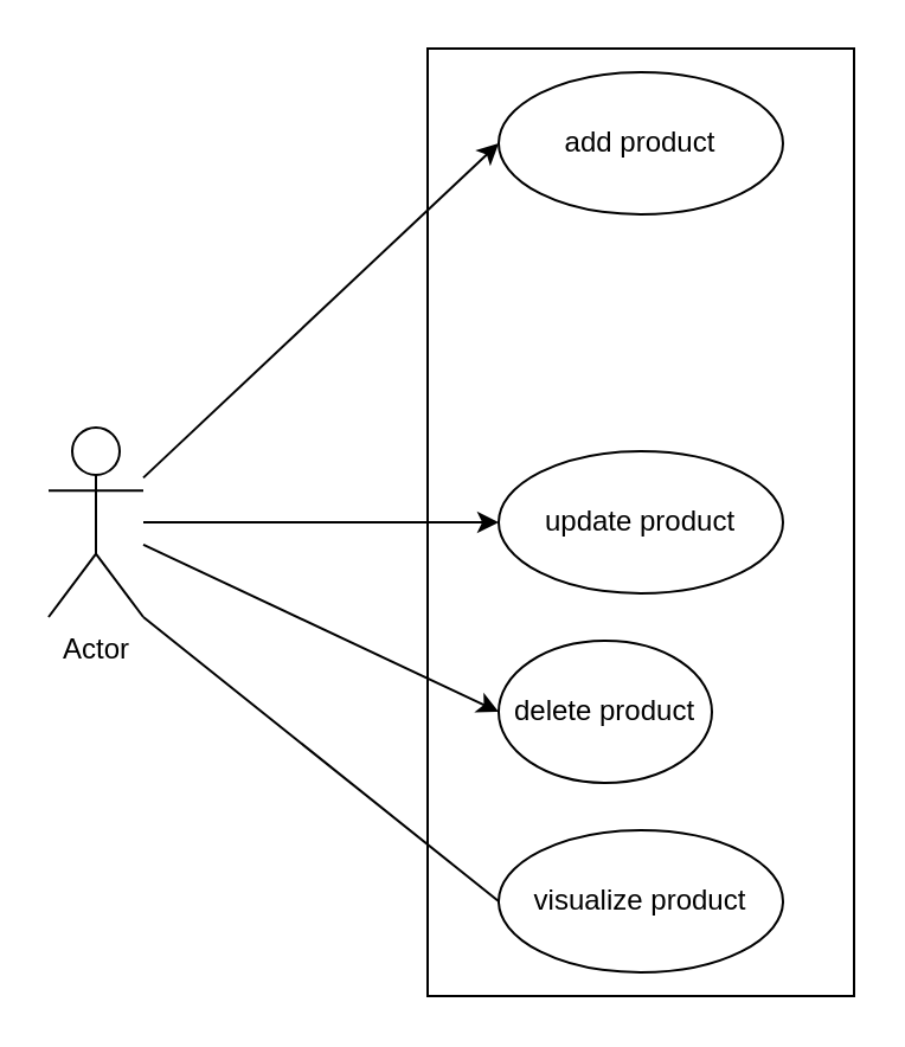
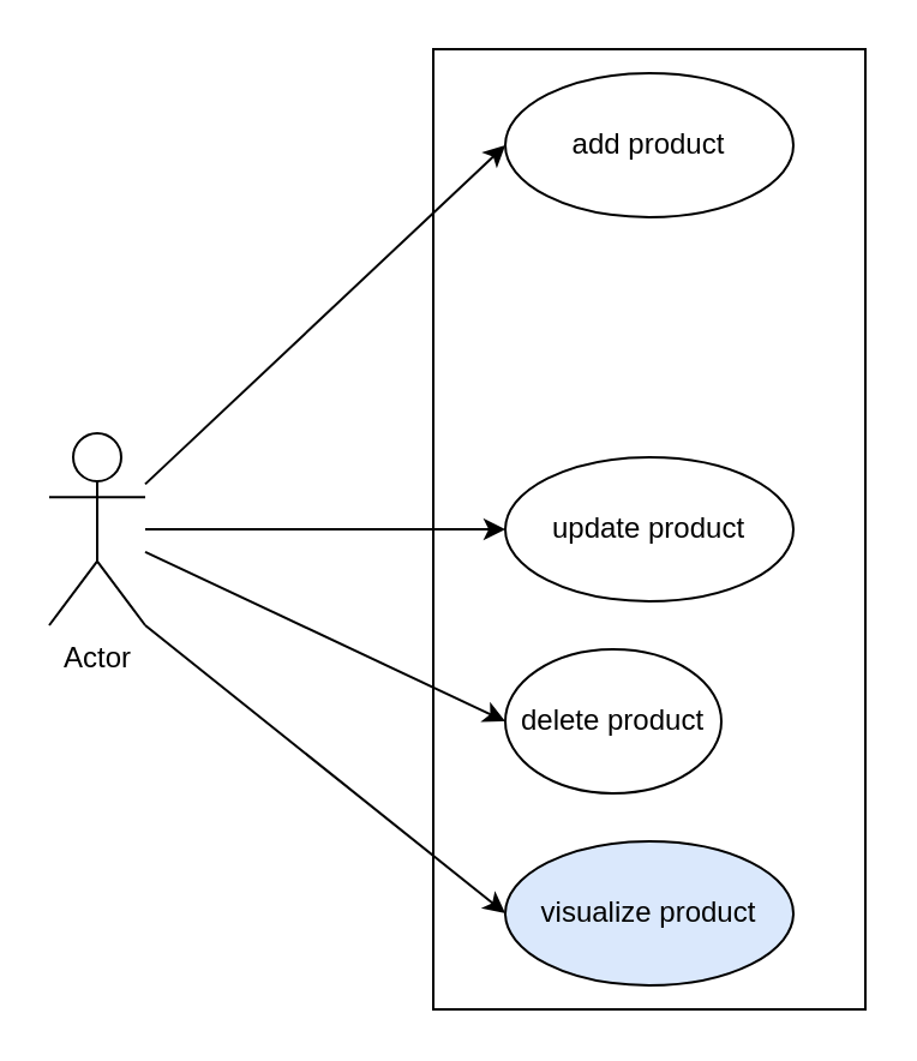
  <mxCell id="0" />
  <mxCell id="1" parent="0" />
  <mxCell id="2" value="Actor" style="shape=umlActor;verticalLabelPosition=bottom;verticalAlign=top;html=1;outlineConnect=0;" vertex="1" parent="1"><mxGeometry x="20" y="180" width="40" height="80" as="geometry" /></mxCell>
  <mxCell id="3" value="" style="rounded=0;whiteSpace=wrap;html=1;" vertex="1" parent="1"><mxGeometry x="180" y="20" width="180" height="400" as="geometry" /></mxCell>
  <mxCell id="4" value="add product" style="ellipse;whiteSpace=wrap;html=1;" vertex="1" parent="1"><mxGeometry x="210" y="30" width="120" height="60" as="geometry" /></mxCell>
  <mxCell id="5" value="update product" style="ellipse;whiteSpace=wrap;html=1;" vertex="1" parent="1"><mxGeometry x="210" y="190" width="120" height="60" as="geometry" /></mxCell>
  <mxCell id="6" value="delete product" style="ellipse;whiteSpace=wrap;html=1;" vertex="1" parent="1"><mxGeometry x="210" y="270" width="90" height="60" as="geometry" /></mxCell>
- <mxCell id="7" value="visualize product" style="ellipse;whiteSpace=wrap;html=1;" vertex="1" parent="1"><mxGeometry x="210" y="350" width="120" height="60" as="geometry" /></mxCell>
+ <mxCell id="7" value="visualize product" style="ellipse;whiteSpace=wrap;html=1;fillColor=#dae8fc;" vertex="1" parent="1"><mxGeometry x="210" y="350" width="120" height="60" as="geometry" /></mxCell>
  <mxCell id="8" value="" style="endArrow=classic;html=1;rounded=0;entryX=0;entryY=0.5;entryDx=0;entryDy=0;" edge="1" parent="1" source="2" target="4"><mxGeometry width="50" height="50" relative="1" as="geometry"><mxPoint x="290" y="290" as="sourcePoint" /><mxPoint x="340" y="240" as="targetPoint" /></mxGeometry></mxCell>
  <mxCell id="9" value="" style="endArrow=classic;html=1;rounded=0;entryX=0;entryY=0.5;entryDx=0;entryDy=0;" edge="1" parent="1" source="2" target="5"><mxGeometry width="50" height="50" relative="1" as="geometry"><mxPoint x="60" y="220" as="sourcePoint" /><mxPoint x="220" y="150" as="targetPoint" /></mxGeometry></mxCell>
  <mxCell id="10" value="" style="endArrow=classic;html=1;rounded=0;entryX=0;entryY=0.5;entryDx=0;entryDy=0;" edge="1" parent="1" source="2" target="6"><mxGeometry width="50" height="50" relative="1" as="geometry"><mxPoint x="90" y="231" as="sourcePoint" /><mxPoint x="220" y="230" as="targetPoint" /></mxGeometry></mxCell>
- <mxCell id="11" value="" style="endArrow=none;html=1;rounded=0;entryX=0;entryY=0.5;entryDx=0;entryDy=0;exitX=1;exitY=1;exitDx=0;exitDy=0;exitPerimeter=0;" edge="1" parent="1" source="2" target="7"><mxGeometry width="50" height="50" relative="1" as="geometry"><mxPoint x="70" y="239" as="sourcePoint" /><mxPoint x="220" y="310" as="targetPoint" /></mxGeometry></mxCell>
+ <mxCell id="11" value="" style="endArrow=classic;html=1;rounded=0;entryX=0;entryY=0.5;entryDx=0;entryDy=0;exitX=1;exitY=1;exitDx=0;exitDy=0;exitPerimeter=0;" edge="1" parent="1" source="2" target="7"><mxGeometry width="50" height="50" relative="1" as="geometry"><mxPoint x="70" y="239" as="sourcePoint" /><mxPoint x="220" y="310" as="targetPoint" /></mxGeometry></mxCell>
